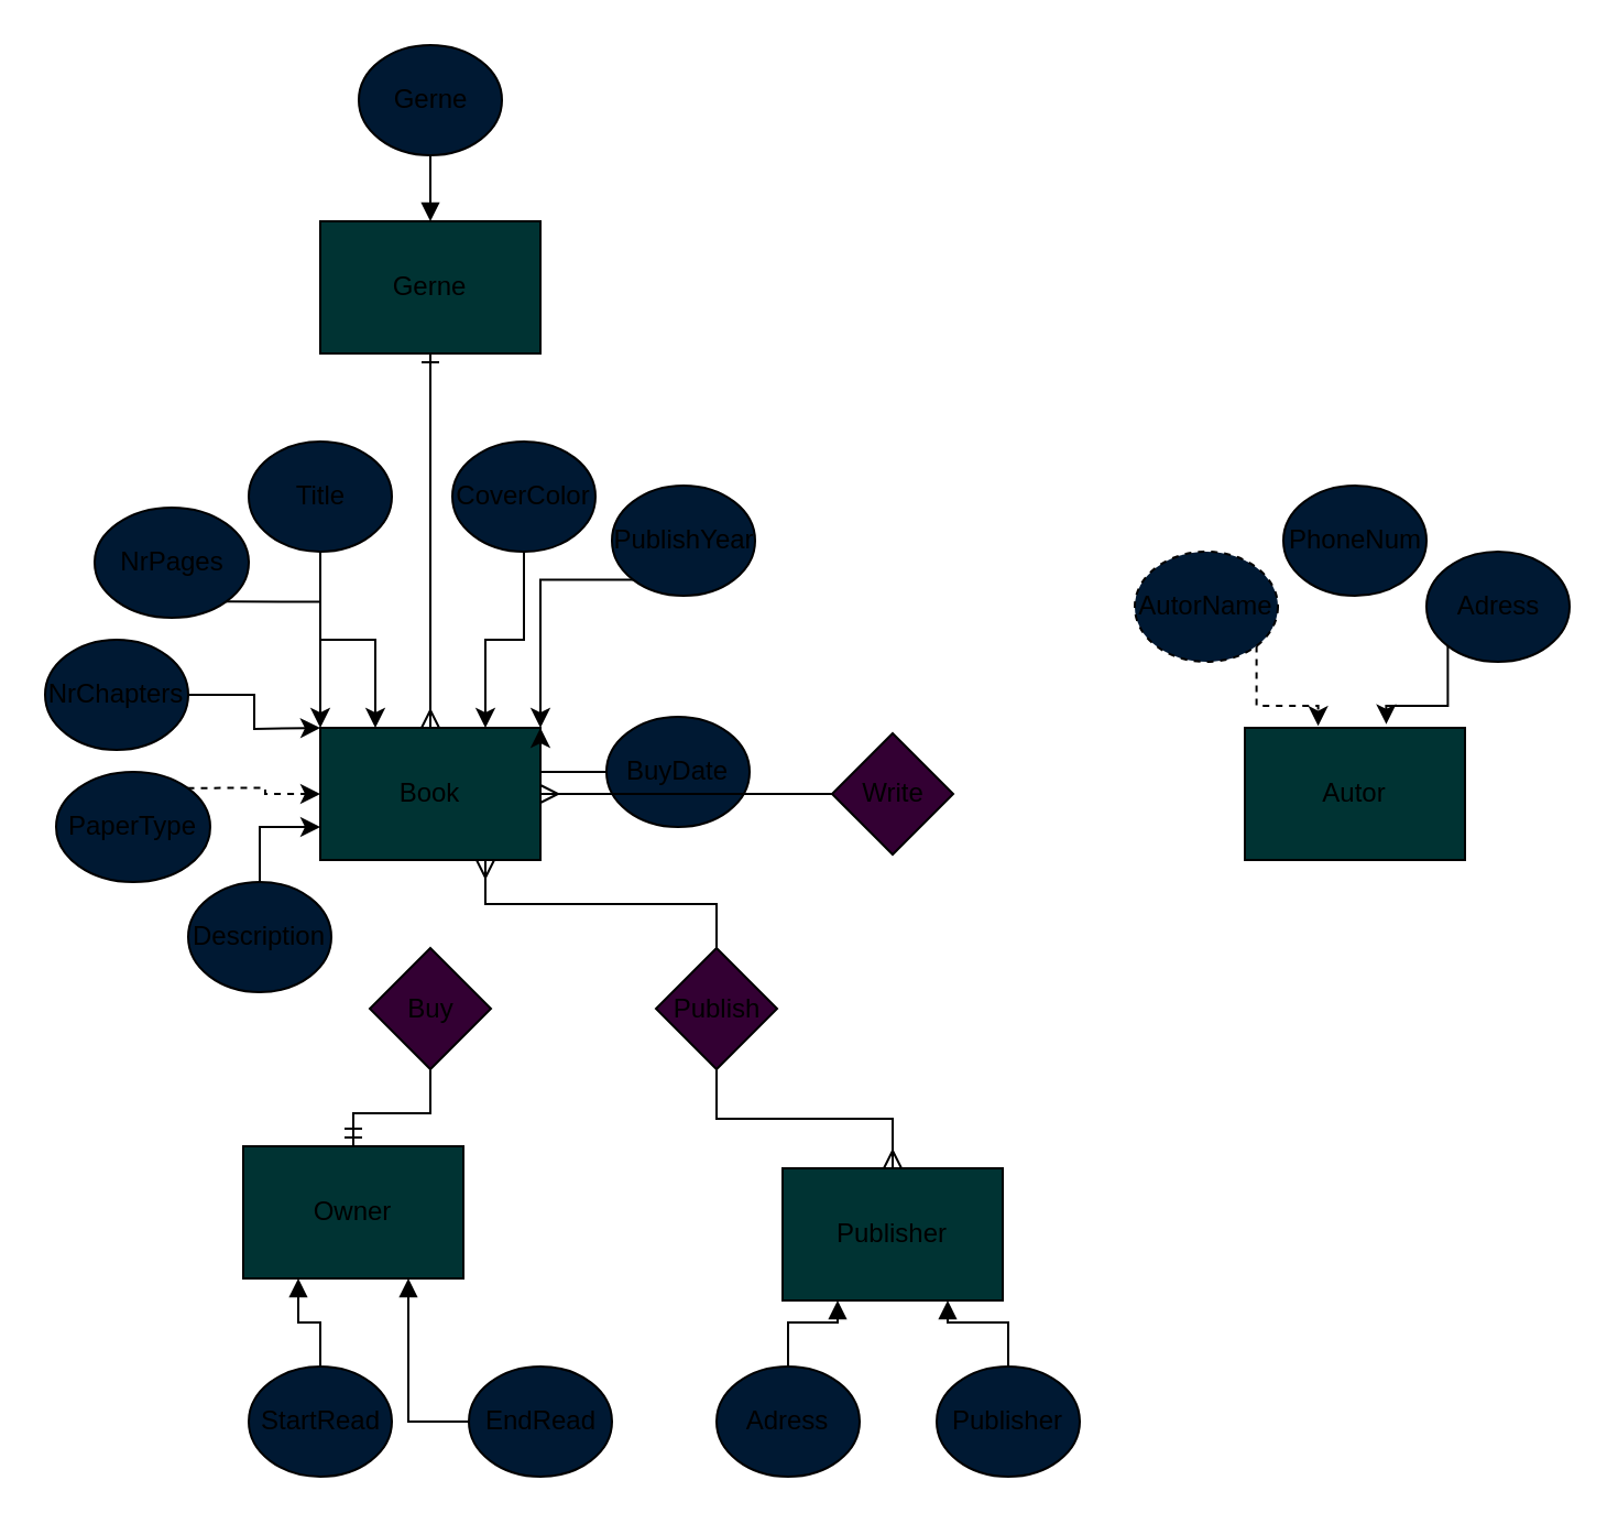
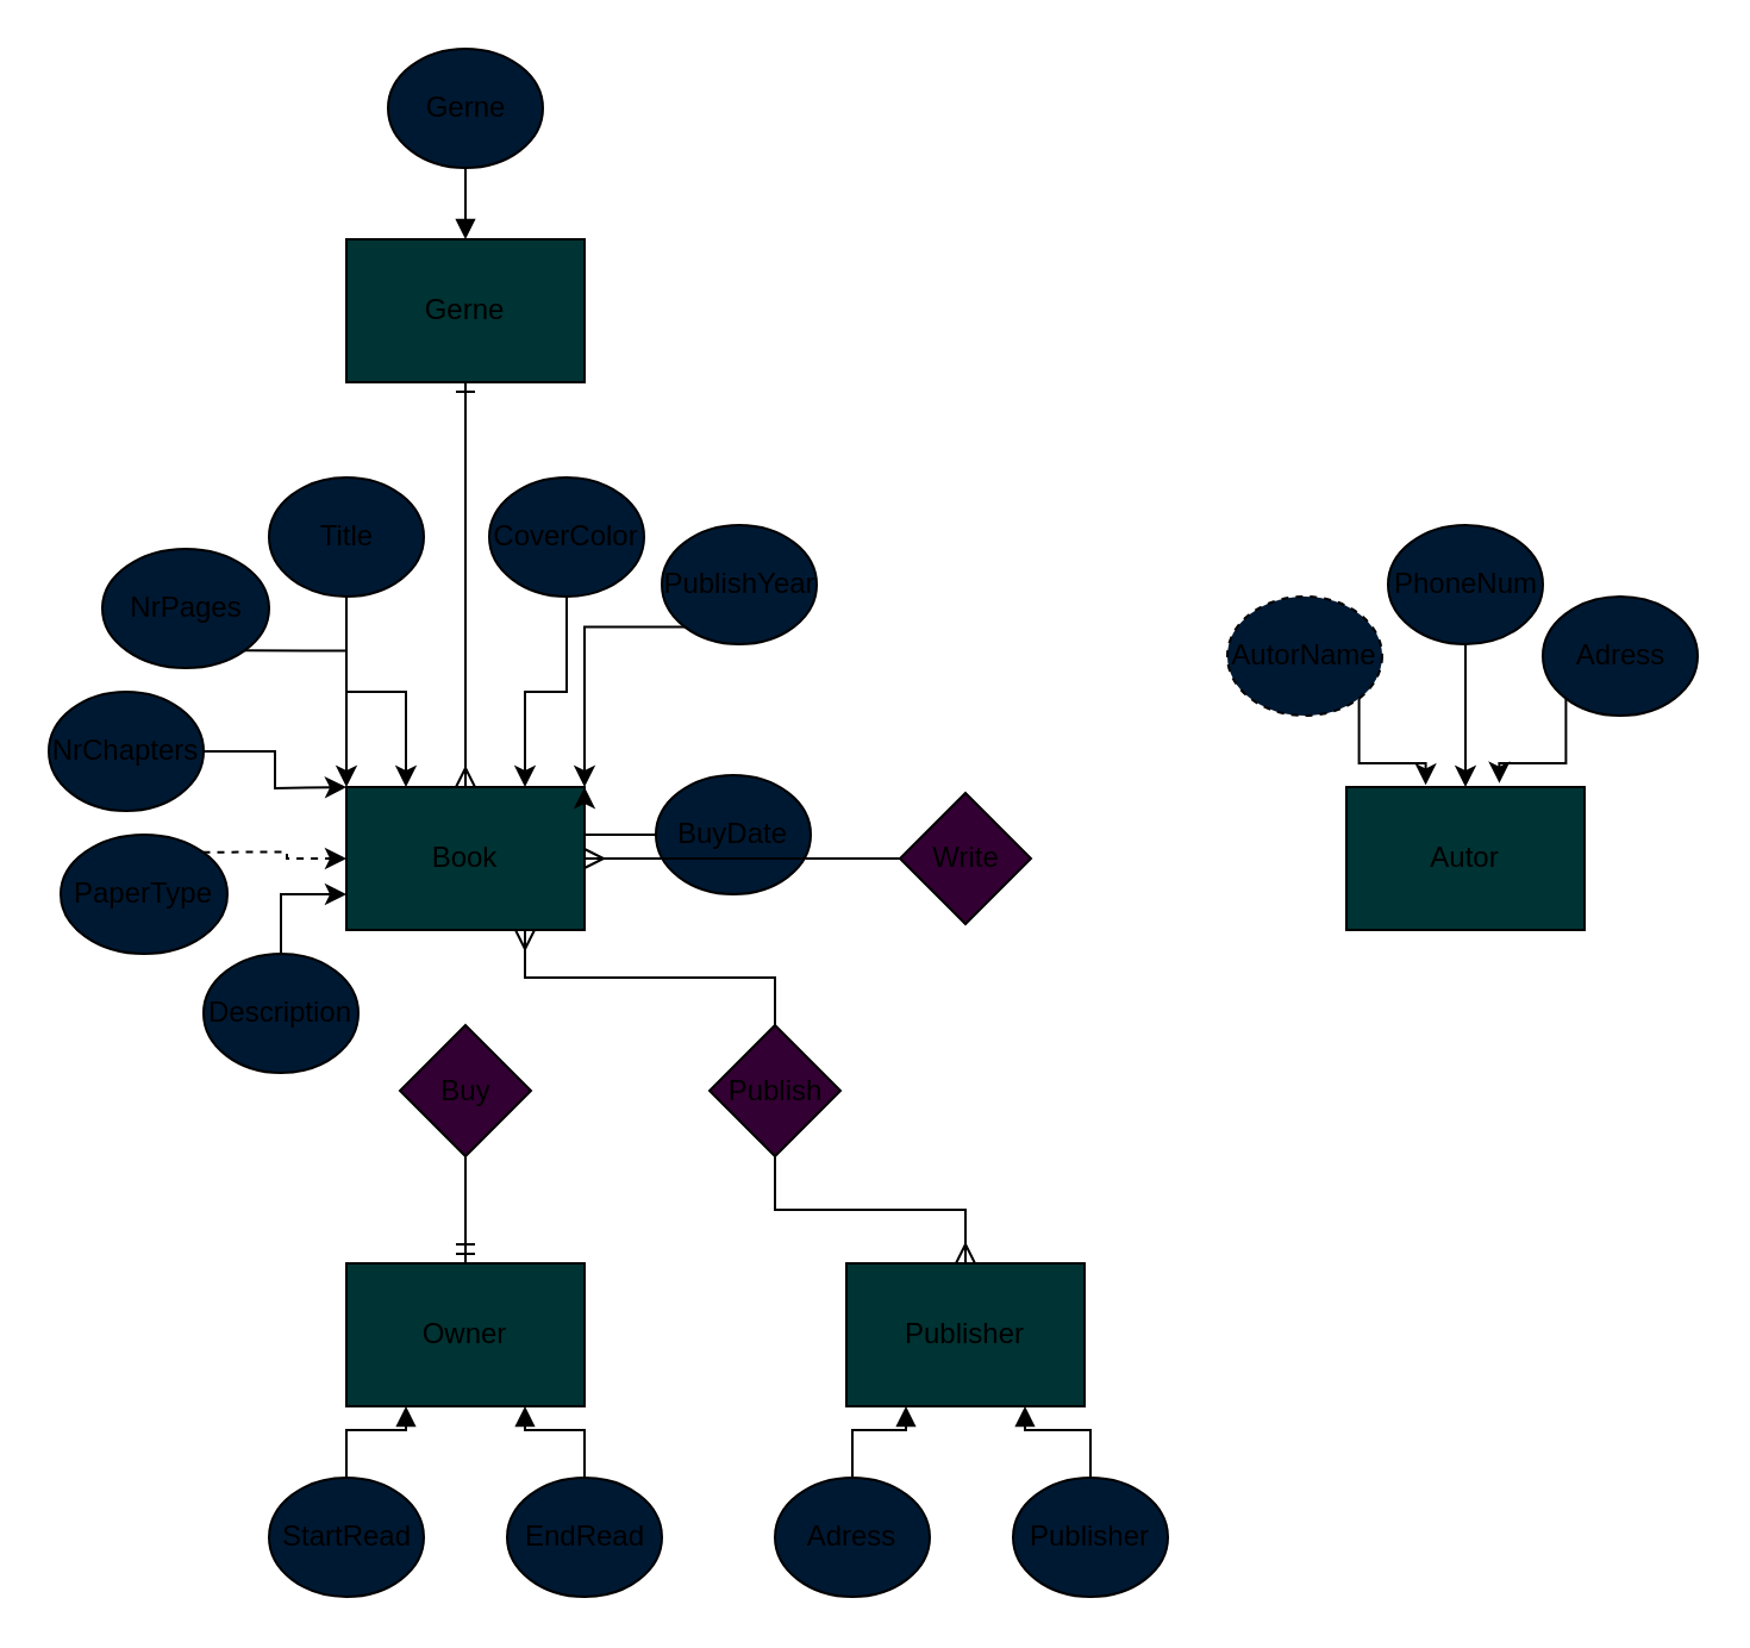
  <mxCell id="0" />
  <mxCell id="1" parent="0" />
  <mxCell id="2" style="edgeStyle=orthogonalEdgeStyle;rounded=0;orthogonalLoop=1;jettySize=auto;html=1;entryX=0.25;entryY=1;entryDx=0;entryDy=0;startArrow=none;startFill=0;endArrow=block;endFill=1;strokeWidth=1;" edge="1" parent="1" source="3" target="39"><mxGeometry relative="1" as="geometry" /></mxCell>
  <mxCell id="3" value="StartRead" style="ellipse;whiteSpace=wrap;html=1;fillColor=#001933;" vertex="1" parent="1"><mxGeometry x="112.5" y="620" width="65" height="50" as="geometry" /></mxCell>
  <mxCell id="4" style="edgeStyle=orthogonalEdgeStyle;rounded=0;orthogonalLoop=1;jettySize=auto;html=1;exitX=0.5;exitY=1;exitDx=0;exitDy=0;entryX=0.5;entryY=0;entryDx=0;entryDy=0;startArrow=none;startFill=0;endArrow=ERmany;endFill=0;strokeWidth=1;" edge="1" parent="1" source="42" target="16"><mxGeometry relative="1" as="geometry" /></mxCell>
  <mxCell id="5" style="edgeStyle=orthogonalEdgeStyle;rounded=0;orthogonalLoop=1;jettySize=auto;html=1;exitX=0.5;exitY=1;exitDx=0;exitDy=0;entryX=0.5;entryY=0;entryDx=0;entryDy=0;startArrow=none;startFill=0;endArrow=ERmandOne;endFill=0;strokeWidth=1;" edge="1" parent="1" source="44" target="39"><mxGeometry relative="1" as="geometry" /></mxCell>
  <mxCell id="6" style="edgeStyle=orthogonalEdgeStyle;rounded=0;orthogonalLoop=1;jettySize=auto;html=1;entryX=0.5;entryY=1;entryDx=0;entryDy=0;startArrow=ERmany;startFill=0;endArrow=ERone;endFill=0;strokeWidth=1;" edge="1" parent="1" source="7" target="9"><mxGeometry relative="1" as="geometry" /></mxCell>
  <mxCell id="7" value="Book" style="rounded=0;whiteSpace=wrap;html=1;fillColor=#003333;" vertex="1" parent="1"><mxGeometry x="145" y="330" width="100" height="60" as="geometry" /></mxCell>
  <mxCell id="8" value="Autor" style="rounded=0;whiteSpace=wrap;html=1;fillColor=#003333;" vertex="1" parent="1"><mxGeometry x="565" y="330" width="100" height="60" as="geometry" /></mxCell>
  <mxCell id="9" value="Gerne" style="rounded=0;whiteSpace=wrap;html=1;fillColor=#003333;" vertex="1" parent="1"><mxGeometry x="145" y="100" width="100" height="60" as="geometry" /></mxCell>
  <mxCell id="10" style="edgeStyle=orthogonalEdgeStyle;rounded=0;orthogonalLoop=1;jettySize=auto;html=1;exitX=1;exitY=1;exitDx=0;exitDy=0;entryX=0;entryY=0;entryDx=0;entryDy=0;startArrow=none;startFill=0;endArrow=classic;endFill=1;strokeWidth=1;" edge="1" parent="1" source="11" target="7"><mxGeometry relative="1" as="geometry" /></mxCell>
  <mxCell id="11" value="NrPages" style="ellipse;whiteSpace=wrap;html=1;fillColor=#001933;" vertex="1" parent="1"><mxGeometry x="42.5" y="230" width="70" height="50" as="geometry" /></mxCell>
  <mxCell id="12" style="edgeStyle=orthogonalEdgeStyle;rounded=0;orthogonalLoop=1;jettySize=auto;html=1;exitX=1;exitY=0;exitDx=0;exitDy=0;entryX=0;entryY=0.5;entryDx=0;entryDy=0;startArrow=none;startFill=0;endArrow=classic;endFill=1;strokeWidth=1;dashed=1;" edge="1" parent="1" source="13" target="7"><mxGeometry relative="1" as="geometry" /></mxCell>
  <mxCell id="13" value="PaperType" style="ellipse;whiteSpace=wrap;html=1;fillColor=#001933;" vertex="1" parent="1"><mxGeometry x="25" y="350" width="70" height="50" as="geometry" /></mxCell>
  <mxCell id="14" style="edgeStyle=orthogonalEdgeStyle;rounded=0;orthogonalLoop=1;jettySize=auto;html=1;exitX=0.5;exitY=1;exitDx=0;exitDy=0;entryX=0.75;entryY=0;entryDx=0;entryDy=0;startArrow=none;startFill=0;endArrow=classic;endFill=1;strokeWidth=1;" edge="1" parent="1" source="15" target="7"><mxGeometry relative="1" as="geometry" /></mxCell>
  <mxCell id="15" value="CoverColor" style="ellipse;whiteSpace=wrap;html=1;fillColor=#001933;" vertex="1" parent="1"><mxGeometry x="205" y="200" width="65" height="50" as="geometry" /></mxCell>
  <mxCell id="16" value="Publisher" style="rounded=0;whiteSpace=wrap;html=1;fillColor=#003333;" vertex="1" parent="1"><mxGeometry x="355" y="530" width="100" height="60" as="geometry" /></mxCell>
  <mxCell id="17" style="edgeStyle=orthogonalEdgeStyle;rounded=0;orthogonalLoop=1;jettySize=auto;html=1;exitX=0;exitY=1;exitDx=0;exitDy=0;entryX=1;entryY=0;entryDx=0;entryDy=0;startArrow=none;startFill=0;endArrow=classic;endFill=1;strokeWidth=1;" edge="1" parent="1" source="18" target="7"><mxGeometry relative="1" as="geometry" /></mxCell>
  <mxCell id="18" value="PublishYear" style="ellipse;whiteSpace=wrap;html=1;fillColor=#001933;" vertex="1" parent="1"><mxGeometry x="277.5" y="220" width="65" height="50" as="geometry" /></mxCell>
  <mxCell id="19" style="edgeStyle=orthogonalEdgeStyle;rounded=0;orthogonalLoop=1;jettySize=auto;html=1;entryX=0;entryY=0.75;entryDx=0;entryDy=0;startArrow=none;startFill=0;endArrow=classic;endFill=1;strokeWidth=1;" edge="1" parent="1" source="20" target="7"><mxGeometry relative="1" as="geometry" /></mxCell>
  <mxCell id="20" value="Description" style="ellipse;whiteSpace=wrap;html=1;fillColor=#001933;" vertex="1" parent="1"><mxGeometry x="85" y="400" width="65" height="50" as="geometry" /></mxCell>
  <mxCell id="21" style="edgeStyle=orthogonalEdgeStyle;rounded=0;orthogonalLoop=1;jettySize=auto;html=1;entryX=0.25;entryY=0;entryDx=0;entryDy=0;startArrow=none;startFill=0;endArrow=classic;endFill=1;strokeWidth=1;" edge="1" parent="1" source="22" target="7"><mxGeometry relative="1" as="geometry" /></mxCell>
  <mxCell id="22" value="Title" style="ellipse;whiteSpace=wrap;html=1;fillColor=#001933;" vertex="1" parent="1"><mxGeometry x="112.5" y="200" width="65" height="50" as="geometry" /></mxCell>
  <mxCell id="23" style="edgeStyle=orthogonalEdgeStyle;rounded=0;orthogonalLoop=1;jettySize=auto;html=1;startArrow=none;startFill=0;endArrow=classic;endFill=1;strokeWidth=1;" edge="1" parent="1" source="24"><mxGeometry relative="1" as="geometry"><mxPoint x="145" y="330" as="targetPoint" /></mxGeometry></mxCell>
  <mxCell id="24" value="NrChapters" style="ellipse;whiteSpace=wrap;html=1;fillColor=#001933;" vertex="1" parent="1"><mxGeometry x="20" y="290" width="65" height="50" as="geometry" /></mxCell>
  <mxCell id="25" style="edgeStyle=orthogonalEdgeStyle;rounded=0;orthogonalLoop=1;jettySize=auto;html=1;exitX=0;exitY=0.5;exitDx=0;exitDy=0;startArrow=none;startFill=0;endArrow=classic;endFill=1;strokeWidth=1;" edge="1" parent="1" source="26"><mxGeometry relative="1" as="geometry"><mxPoint x="245" y="330" as="targetPoint" /></mxGeometry></mxCell>
  <mxCell id="26" value="BuyDate" style="ellipse;whiteSpace=wrap;html=1;fillColor=#001933;" vertex="1" parent="1"><mxGeometry x="275" y="325" width="65" height="50" as="geometry" /></mxCell>
  <mxCell id="27" style="edgeStyle=orthogonalEdgeStyle;rounded=0;orthogonalLoop=1;jettySize=auto;html=1;entryX=0.75;entryY=1;entryDx=0;entryDy=0;startArrow=none;startFill=0;endArrow=block;endFill=1;strokeWidth=1;" edge="1" parent="1" source="28" target="16"><mxGeometry relative="1" as="geometry" /></mxCell>
  <mxCell id="28" value="Publisher" style="ellipse;whiteSpace=wrap;html=1;fillColor=#001933;" vertex="1" parent="1"><mxGeometry x="425" y="620" width="65" height="50" as="geometry" /></mxCell>
- <mxCell id="29" style="edgeStyle=orthogonalEdgeStyle;rounded=0;orthogonalLoop=1;jettySize=auto;html=1;exitX=1;exitY=1;exitDx=0;exitDy=0;entryX=0.333;entryY=-0.014;entryDx=0;entryDy=0;entryPerimeter=0;dashed=1;" edge="1" parent="1" source="30" target="8"><mxGeometry relative="1" as="geometry" /></mxCell>
+ <mxCell id="29" style="edgeStyle=orthogonalEdgeStyle;rounded=0;orthogonalLoop=1;jettySize=auto;html=1;exitX=1;exitY=1;exitDx=0;exitDy=0;entryX=0.333;entryY=-0.014;entryDx=0;entryDy=0;entryPerimeter=0;" edge="1" parent="1" source="30" target="8"><mxGeometry relative="1" as="geometry" /></mxCell>
  <mxCell id="30" value="AutorName" style="ellipse;whiteSpace=wrap;html=1;fillColor=#001933;dashed=1;" vertex="1" parent="1"><mxGeometry x="515" y="250" width="65" height="50" as="geometry" /></mxCell>
  <mxCell id="31" style="edgeStyle=orthogonalEdgeStyle;rounded=0;orthogonalLoop=1;jettySize=auto;html=1;exitX=0.5;exitY=1;exitDx=0;exitDy=0;entryX=0.5;entryY=0;entryDx=0;entryDy=0;startArrow=none;startFill=0;endArrow=block;endFill=1;strokeWidth=1;" edge="1" parent="1" source="32" target="9"><mxGeometry relative="1" as="geometry" /></mxCell>
  <mxCell id="32" value="Gerne" style="ellipse;whiteSpace=wrap;html=1;fillColor=#001933;" vertex="1" parent="1"><mxGeometry x="162.5" y="20" width="65" height="50" as="geometry" /></mxCell>
  <mxCell id="33" style="edgeStyle=orthogonalEdgeStyle;rounded=0;orthogonalLoop=1;jettySize=auto;html=1;entryX=0.25;entryY=1;entryDx=0;entryDy=0;startArrow=none;startFill=0;endArrow=block;endFill=1;strokeWidth=1;" edge="1" parent="1" source="34" target="16"><mxGeometry relative="1" as="geometry" /></mxCell>
  <mxCell id="34" value="Adress" style="ellipse;whiteSpace=wrap;html=1;fillColor=#001933;" vertex="1" parent="1"><mxGeometry x="325" y="620" width="65" height="50" as="geometry" /></mxCell>
  <mxCell id="35" style="edgeStyle=orthogonalEdgeStyle;rounded=0;orthogonalLoop=1;jettySize=auto;html=1;exitX=0;exitY=1;exitDx=0;exitDy=0;entryX=0.642;entryY=-0.028;entryDx=0;entryDy=0;entryPerimeter=0;" edge="1" parent="1" source="36" target="8"><mxGeometry relative="1" as="geometry" /></mxCell>
  <mxCell id="36" value="Adress" style="ellipse;whiteSpace=wrap;html=1;fillColor=#001933;" vertex="1" parent="1"><mxGeometry x="647.5" y="250" width="65" height="50" as="geometry" /></mxCell>
+ <mxCell id="37" style="edgeStyle=orthogonalEdgeStyle;rounded=0;orthogonalLoop=1;jettySize=auto;html=1;exitX=0.5;exitY=1;exitDx=0;exitDy=0;" edge="1" parent="1" source="38" target="8"><mxGeometry relative="1" as="geometry" /></mxCell>
  <mxCell id="38" value="PhoneNum" style="ellipse;whiteSpace=wrap;html=1;fillColor=#001933;" vertex="1" parent="1"><mxGeometry x="582.5" y="220" width="65" height="50" as="geometry" /></mxCell>
- <mxCell id="39" value="Owner" style="rounded=0;whiteSpace=wrap;html=1;fillColor=#003333;" vertex="1" parent="1"><mxGeometry x="110" y="520" width="100" height="60" as="geometry" /></mxCell>
+ <mxCell id="39" value="Owner" style="rounded=0;whiteSpace=wrap;html=1;fillColor=#003333;" vertex="1" parent="1"><mxGeometry x="145" y="530" width="100" height="60" as="geometry" /></mxCell>
  <mxCell id="40" style="edgeStyle=orthogonalEdgeStyle;rounded=0;orthogonalLoop=1;jettySize=auto;html=1;entryX=0.75;entryY=1;entryDx=0;entryDy=0;startArrow=none;startFill=0;endArrow=block;endFill=1;strokeWidth=1;" edge="1" parent="1" source="41" target="39"><mxGeometry relative="1" as="geometry" /></mxCell>
  <mxCell id="41" value="EndRead" style="ellipse;whiteSpace=wrap;html=1;fillColor=#001933;" vertex="1" parent="1"><mxGeometry x="212.5" y="620" width="65" height="50" as="geometry" /></mxCell>
  <mxCell id="42" value="Publish" style="rhombus;whiteSpace=wrap;html=1;fillColor=#330033;" vertex="1" parent="1"><mxGeometry x="297.5" y="430" width="55" height="55" as="geometry" /></mxCell>
  <mxCell id="43" value="" style="edgeStyle=orthogonalEdgeStyle;rounded=0;orthogonalLoop=1;jettySize=auto;html=1;exitX=0.75;exitY=1;exitDx=0;exitDy=0;entryX=0.5;entryY=0;entryDx=0;entryDy=0;startArrow=ERmany;startFill=0;endArrow=none;endFill=1;strokeWidth=1;" edge="1" parent="1" source="7" target="42"><mxGeometry relative="1" as="geometry"><mxPoint x="220" y="390" as="sourcePoint" /><mxPoint x="465" y="530" as="targetPoint" /></mxGeometry></mxCell>
  <mxCell id="44" value="Buy" style="rhombus;whiteSpace=wrap;html=1;fillColor=#330033;" vertex="1" parent="1"><mxGeometry x="167.5" y="430" width="55" height="55" as="geometry" /></mxCell>
  <mxCell id="45" value="Write" style="rhombus;whiteSpace=wrap;html=1;fillColor=#330033;" vertex="1" parent="1"><mxGeometry x="377.5" y="332.5" width="55" height="55" as="geometry" /></mxCell>
  <mxCell id="46" value="" style="edgeStyle=orthogonalEdgeStyle;rounded=0;orthogonalLoop=1;jettySize=auto;html=1;exitX=1;exitY=0.5;exitDx=0;exitDy=0;entryX=0;entryY=0.5;entryDx=0;entryDy=0;endArrow=none;endFill=0;strokeWidth=1;startArrow=ERmany;startFill=0;" edge="1" parent="1" source="7" target="45"><mxGeometry relative="1" as="geometry"><mxPoint x="245" y="360" as="sourcePoint" /><mxPoint x="565" y="360" as="targetPoint" /></mxGeometry></mxCell>
